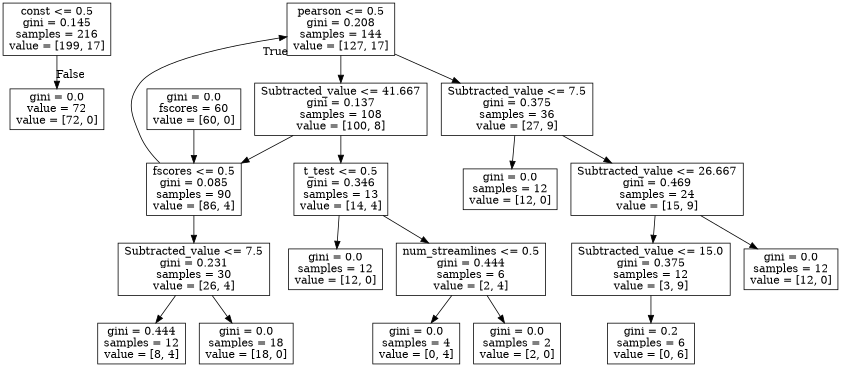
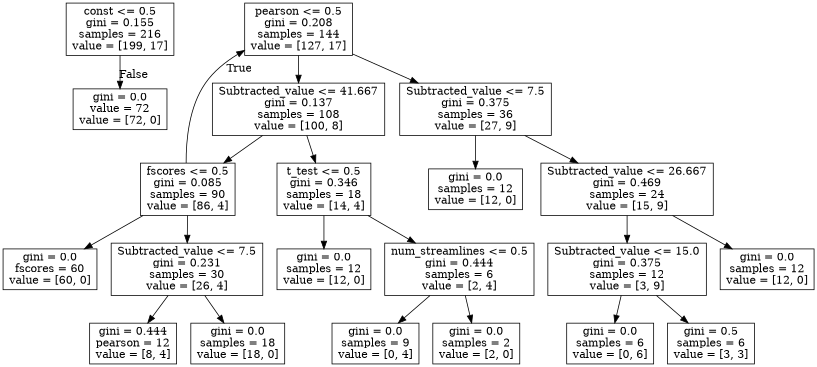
  digraph {
    node [shape=box]
-   n1 [label="const <= 0.5\ngini = 0.145\nsamples = 216\nvalue = [199, 17]"]
+   n1 [label="const <= 0.5\ngini = 0.155\nsamples = 216\nvalue = [199, 17]"]
    n2 [label="gini = 0.0\nvalue = 72\nvalue = [72, 0]"]
    n3 [label="pearson <= 0.5\ngini = 0.208\nsamples = 144\nvalue = [127, 17]"]
    n4 [label="Subtracted_value <= 41.667\ngini = 0.137\nsamples = 108\nvalue = [100, 8]"]
    n5 [label="Subtracted_value <= 7.5\ngini = 0.375\nsamples = 36\nvalue = [27, 9]"]
    n6 [label="fscores <= 0.5\ngini = 0.085\nsamples = 90\nvalue = [86, 4]"]
-   n7 [label="t_test <= 0.5\ngini = 0.346\nsamples = 13\nvalue = [14, 4]"]
+   n7 [label="t_test <= 0.5\ngini = 0.346\nsamples = 18\nvalue = [14, 4]"]
    n8 [label="gini = 0.0\nsamples = 12\nvalue = [12, 0]"]
    n9 [label="Subtracted_value <= 26.667\ngini = 0.469\nsamples = 24\nvalue = [15, 9]"]
    n10 [label="gini = 0.0\nfscores = 60\nvalue = [60, 0]"]
    n11 [label="Subtracted_value <= 7.5\ngini = 0.231\nsamples = 30\nvalue = [26, 4]"]
    n12 [label="gini = 0.0\nsamples = 12\nvalue = [12, 0]"]
    n13 [label="num_streamlines <= 0.5\ngini = 0.444\nsamples = 6\nvalue = [2, 4]"]
-   n14 [label="gini = 0.444\nsamples = 12\nvalue = [8, 4]"]
+   n14 [label="gini = 0.444\npearson = 12\nvalue = [8, 4]"]
    n15 [label="gini = 0.0\nsamples = 18\nvalue = [18, 0]"]
-   n16 [label="gini = 0.0\nsamples = 4\nvalue = [0, 4]"]
+   n16 [label="gini = 0.0\nsamples = 9\nvalue = [0, 4]"]
    n17 [label="gini = 0.0\nsamples = 2\nvalue = [2, 0]"]
    n18 [label="Subtracted_value <= 15.0\ngini = 0.375\nsamples = 12\nvalue = [3, 9]"]
    n19 [label="gini = 0.0\nsamples = 12\nvalue = [12, 0]"]
-   n20 [label="gini = 0.2\nsamples = 6\nvalue = [0, 6]"]
+   n20 [label="gini = 0.0\nsamples = 6\nvalue = [0, 6]"]
+   n21 [label="gini = 0.5\nsamples = 6\nvalue = [3, 3]"]
    n1 -> n2 [headlabel=False labelangle=-45 labeldistance=2.5]
    n3 -> n4
    n3 -> n5
    n4 -> n6
    n4 -> n7
    n5 -> n8
    n5 -> n9
    n6 -> n3 [headlabel=True labelangle=45 labeldistance=2.5]
-   n10 -> n6
+   n6 -> n10
    n6 -> n11
    n7 -> n12
    n7 -> n13
    n9 -> n18
    n9 -> n19
    n11 -> n14
    n11 -> n15
    n13 -> n16
    n13 -> n17
    n18 -> n20
+   n18 -> n21
  }
